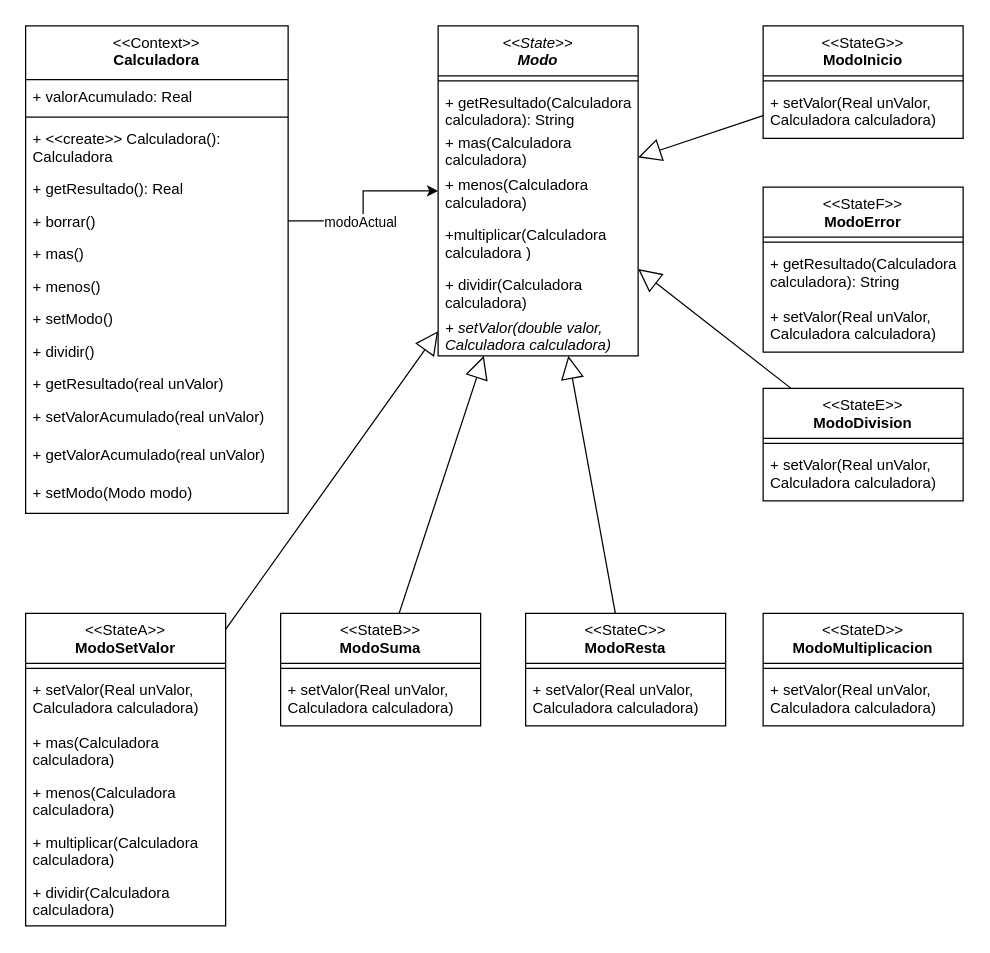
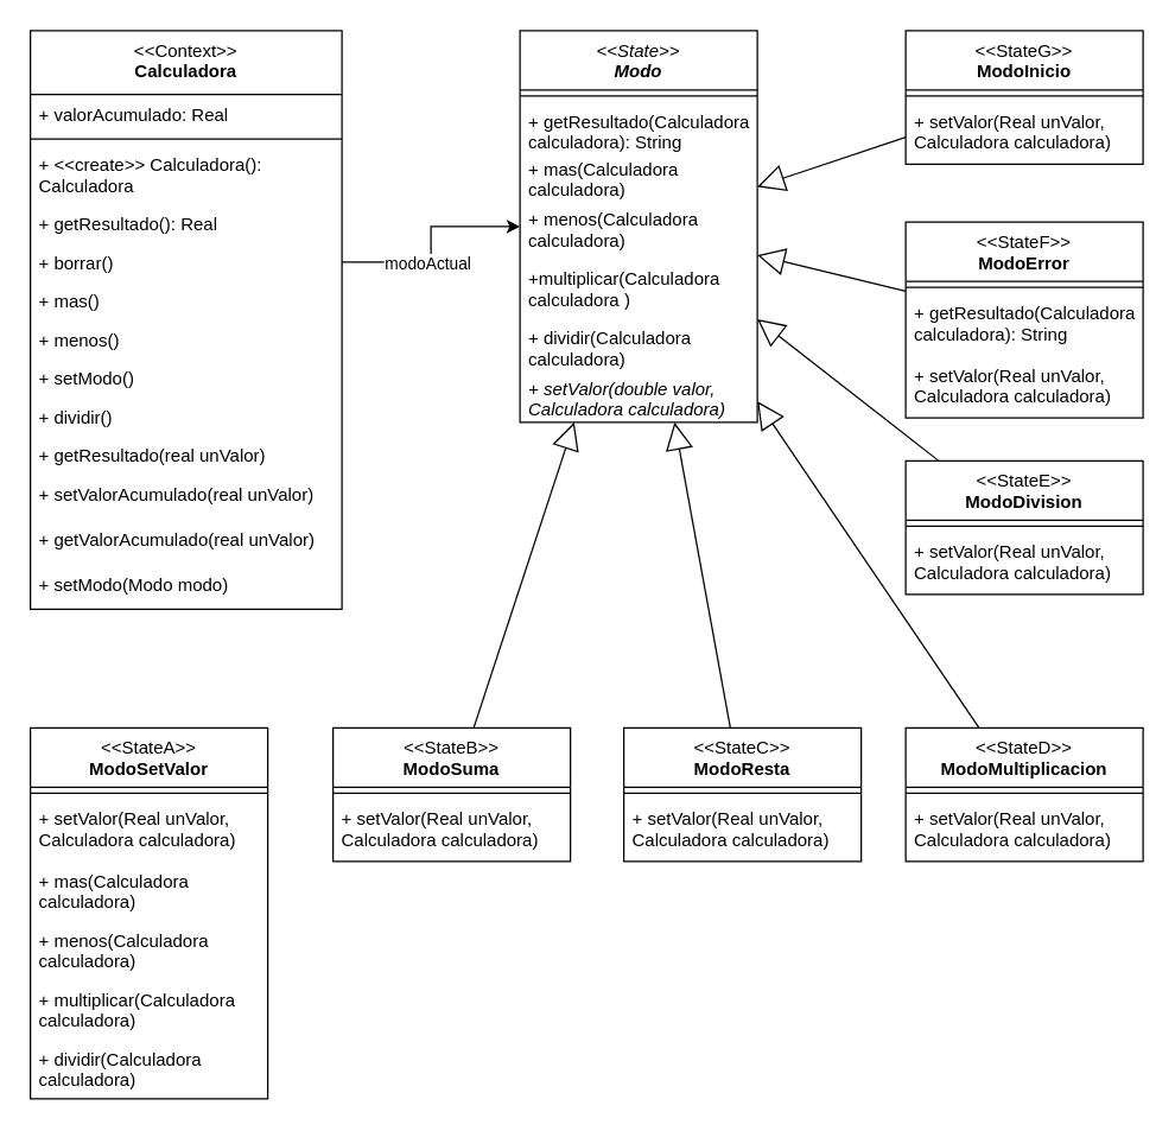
  <mxCell id="0" />
  <mxCell id="1" parent="0" />
  <mxCell id="2" value="&lt;span style=&quot;font-weight: normal;&quot;&gt;&amp;lt;&amp;lt;Context&amp;gt;&amp;gt;&lt;/span&gt;&lt;br&gt;Calculadora" style="swimlane;fontStyle=1;align=center;verticalAlign=top;childLayout=stackLayout;horizontal=1;startSize=43;horizontalStack=0;resizeParent=1;resizeParentMax=0;resizeLast=0;collapsible=1;marginBottom=0;whiteSpace=wrap;html=1;" parent="1" vertex="1"><mxGeometry x="20" y="20" width="210" height="390" as="geometry" /></mxCell>
  <mxCell id="3" value="+ valorAcumulado: Real" style="text;strokeColor=none;fillColor=none;align=left;verticalAlign=top;spacingLeft=4;spacingRight=4;overflow=hidden;rotatable=0;points=[[0,0.5],[1,0.5]];portConstraint=eastwest;whiteSpace=wrap;html=1;" parent="2" vertex="1"><mxGeometry y="43" width="210" height="26" as="geometry" /></mxCell>
  <mxCell id="4" value="" style="line;strokeWidth=1;fillColor=none;align=left;verticalAlign=middle;spacingTop=-1;spacingLeft=3;spacingRight=3;rotatable=0;labelPosition=right;points=[];portConstraint=eastwest;strokeColor=inherit;" parent="2" vertex="1"><mxGeometry y="69" width="210" height="8" as="geometry" /></mxCell>
  <mxCell id="5" value="+ &amp;lt;&amp;lt;create&amp;gt;&amp;gt; Calculadora(): Calculadora" style="text;strokeColor=none;fillColor=none;align=left;verticalAlign=top;spacingLeft=4;spacingRight=4;overflow=hidden;rotatable=0;points=[[0,0.5],[1,0.5]];portConstraint=eastwest;whiteSpace=wrap;html=1;" parent="2" vertex="1"><mxGeometry y="77" width="210" height="40" as="geometry" /></mxCell>
  <mxCell id="6" value="+ getResultado(): Real" style="text;strokeColor=none;fillColor=none;align=left;verticalAlign=top;spacingLeft=4;spacingRight=4;overflow=hidden;rotatable=0;points=[[0,0.5],[1,0.5]];portConstraint=eastwest;whiteSpace=wrap;html=1;" parent="2" vertex="1"><mxGeometry y="117" width="210" height="26" as="geometry" /></mxCell>
  <mxCell id="7" value="+ borrar()" style="text;strokeColor=none;fillColor=none;align=left;verticalAlign=top;spacingLeft=4;spacingRight=4;overflow=hidden;rotatable=0;points=[[0,0.5],[1,0.5]];portConstraint=eastwest;whiteSpace=wrap;html=1;" parent="2" vertex="1"><mxGeometry y="143" width="210" height="26" as="geometry" /></mxCell>
  <mxCell id="8" value="+ mas()" style="text;strokeColor=none;fillColor=none;align=left;verticalAlign=top;spacingLeft=4;spacingRight=4;overflow=hidden;rotatable=0;points=[[0,0.5],[1,0.5]];portConstraint=eastwest;whiteSpace=wrap;html=1;" parent="2" vertex="1"><mxGeometry y="169" width="210" height="26" as="geometry" /></mxCell>
  <mxCell id="9" value="+ menos()" style="text;strokeColor=none;fillColor=none;align=left;verticalAlign=top;spacingLeft=4;spacingRight=4;overflow=hidden;rotatable=0;points=[[0,0.5],[1,0.5]];portConstraint=eastwest;whiteSpace=wrap;html=1;" parent="2" vertex="1"><mxGeometry y="195" width="210" height="26" as="geometry" /></mxCell>
  <mxCell id="10" value="+ setModo()" style="text;strokeColor=none;fillColor=none;align=left;verticalAlign=top;spacingLeft=4;spacingRight=4;overflow=hidden;rotatable=0;points=[[0,0.5],[1,0.5]];portConstraint=eastwest;whiteSpace=wrap;html=1;" parent="2" vertex="1"><mxGeometry y="221" width="210" height="26" as="geometry" /></mxCell>
  <mxCell id="11" value="+ dividir()" style="text;strokeColor=none;fillColor=none;align=left;verticalAlign=top;spacingLeft=4;spacingRight=4;overflow=hidden;rotatable=0;points=[[0,0.5],[1,0.5]];portConstraint=eastwest;whiteSpace=wrap;html=1;" parent="2" vertex="1"><mxGeometry y="247" width="210" height="26" as="geometry" /></mxCell>
  <mxCell id="12" value="+ getResultado(real unValor)" style="text;strokeColor=none;fillColor=none;align=left;verticalAlign=top;spacingLeft=4;spacingRight=4;overflow=hidden;rotatable=0;points=[[0,0.5],[1,0.5]];portConstraint=eastwest;whiteSpace=wrap;html=1;" parent="2" vertex="1"><mxGeometry y="273" width="210" height="26" as="geometry" /></mxCell>
  <mxCell id="13" value="+ setValorAcumulado(real unValor)" style="text;strokeColor=none;fillColor=none;align=left;verticalAlign=top;spacingLeft=4;spacingRight=4;overflow=hidden;rotatable=0;points=[[0,0.5],[1,0.5]];portConstraint=eastwest;whiteSpace=wrap;html=1;" vertex="1" parent="2"><mxGeometry y="299" width="210" height="31" as="geometry" /></mxCell>
  <mxCell id="14" value="+ getValorAcumulado(real unValor)" style="text;strokeColor=none;fillColor=none;align=left;verticalAlign=top;spacingLeft=4;spacingRight=4;overflow=hidden;rotatable=0;points=[[0,0.5],[1,0.5]];portConstraint=eastwest;whiteSpace=wrap;html=1;" vertex="1" parent="2"><mxGeometry y="330" width="210" height="30" as="geometry" /></mxCell>
  <mxCell id="15" value="+ setModo(Modo modo)" style="text;strokeColor=none;fillColor=none;align=left;verticalAlign=top;spacingLeft=4;spacingRight=4;overflow=hidden;rotatable=0;points=[[0,0.5],[1,0.5]];portConstraint=eastwest;whiteSpace=wrap;html=1;" vertex="1" parent="2"><mxGeometry y="360" width="210" height="30" as="geometry" /></mxCell>
  <mxCell id="16" value="&lt;div&gt;&lt;span style=&quot;font-weight: 400;&quot;&gt;&amp;lt;&amp;lt;StateB&amp;gt;&amp;gt;&lt;/span&gt;&lt;/div&gt;ModoSuma" style="swimlane;fontStyle=1;align=center;verticalAlign=top;childLayout=stackLayout;horizontal=1;startSize=40;horizontalStack=0;resizeParent=1;resizeParentMax=0;resizeLast=0;collapsible=1;marginBottom=0;whiteSpace=wrap;html=1;" parent="1" vertex="1"><mxGeometry x="224" y="490" width="160" height="90" as="geometry" /></mxCell>
  <mxCell id="17" value="" style="line;strokeWidth=1;fillColor=none;align=left;verticalAlign=middle;spacingTop=-1;spacingLeft=3;spacingRight=3;rotatable=0;labelPosition=right;points=[];portConstraint=eastwest;strokeColor=inherit;" parent="16" vertex="1"><mxGeometry y="40" width="160" height="8" as="geometry" /></mxCell>
  <mxCell id="18" value="+ setValor(Real unValor, Calculadora calculadora)" style="text;strokeColor=none;fillColor=none;align=left;verticalAlign=top;spacingLeft=4;spacingRight=4;overflow=hidden;rotatable=0;points=[[0,0.5],[1,0.5]];portConstraint=eastwest;whiteSpace=wrap;html=1;" vertex="1" parent="16"><mxGeometry y="48" width="160" height="42" as="geometry" /></mxCell>
  <mxCell id="19" value="&lt;div&gt;&lt;span style=&quot;font-weight: 400;&quot;&gt;&amp;lt;&amp;lt;StateC&amp;gt;&amp;gt;&lt;/span&gt;&lt;/div&gt;ModoResta" style="swimlane;fontStyle=1;align=center;verticalAlign=top;childLayout=stackLayout;horizontal=1;startSize=40;horizontalStack=0;resizeParent=1;resizeParentMax=0;resizeLast=0;collapsible=1;marginBottom=0;whiteSpace=wrap;html=1;" parent="1" vertex="1"><mxGeometry x="420" y="490" width="160" height="90" as="geometry" /></mxCell>
  <mxCell id="20" value="" style="line;strokeWidth=1;fillColor=none;align=left;verticalAlign=middle;spacingTop=-1;spacingLeft=3;spacingRight=3;rotatable=0;labelPosition=right;points=[];portConstraint=eastwest;strokeColor=inherit;" parent="19" vertex="1"><mxGeometry y="40" width="160" height="8" as="geometry" /></mxCell>
  <mxCell id="21" value="+ setValor(Real unValor, Calculadora calculadora)" style="text;strokeColor=none;fillColor=none;align=left;verticalAlign=top;spacingLeft=4;spacingRight=4;overflow=hidden;rotatable=0;points=[[0,0.5],[1,0.5]];portConstraint=eastwest;whiteSpace=wrap;html=1;" vertex="1" parent="19"><mxGeometry y="48" width="160" height="42" as="geometry" /></mxCell>
  <mxCell id="22" value="&lt;span style=&quot;font-weight: normal;&quot;&gt;&amp;lt;&amp;lt;StateA&amp;gt;&amp;gt;&lt;/span&gt;&lt;br&gt;ModoSetValor" style="swimlane;fontStyle=1;align=center;verticalAlign=top;childLayout=stackLayout;horizontal=1;startSize=40;horizontalStack=0;resizeParent=1;resizeParentMax=0;resizeLast=0;collapsible=1;marginBottom=0;whiteSpace=wrap;html=1;" parent="1" vertex="1"><mxGeometry x="20" y="490" width="160" height="250" as="geometry" /></mxCell>
  <mxCell id="23" value="" style="line;strokeWidth=1;fillColor=none;align=left;verticalAlign=middle;spacingTop=-1;spacingLeft=3;spacingRight=3;rotatable=0;labelPosition=right;points=[];portConstraint=eastwest;strokeColor=inherit;" parent="22" vertex="1"><mxGeometry y="40" width="160" height="8" as="geometry" /></mxCell>
  <mxCell id="24" value="+ setValor(Real unValor, Calculadora calculadora)" style="text;strokeColor=none;fillColor=none;align=left;verticalAlign=top;spacingLeft=4;spacingRight=4;overflow=hidden;rotatable=0;points=[[0,0.5],[1,0.5]];portConstraint=eastwest;whiteSpace=wrap;html=1;" vertex="1" parent="22"><mxGeometry y="48" width="160" height="42" as="geometry" /></mxCell>
  <mxCell id="25" value="+ mas(Calculadora calculadora)" style="text;strokeColor=none;fillColor=none;align=left;verticalAlign=top;spacingLeft=4;spacingRight=4;overflow=hidden;rotatable=0;points=[[0,0.5],[1,0.5]];portConstraint=eastwest;whiteSpace=wrap;html=1;" parent="22" vertex="1"><mxGeometry y="90" width="160" height="40" as="geometry" /></mxCell>
  <mxCell id="26" value="+ menos(Calculadora calculadora)" style="text;strokeColor=none;fillColor=none;align=left;verticalAlign=top;spacingLeft=4;spacingRight=4;overflow=hidden;rotatable=0;points=[[0,0.5],[1,0.5]];portConstraint=eastwest;whiteSpace=wrap;html=1;" vertex="1" parent="22"><mxGeometry y="130" width="160" height="40" as="geometry" /></mxCell>
  <mxCell id="27" value="+ multiplicar(Calculadora calculadora)" style="text;strokeColor=none;fillColor=none;align=left;verticalAlign=top;spacingLeft=4;spacingRight=4;overflow=hidden;rotatable=0;points=[[0,0.5],[1,0.5]];portConstraint=eastwest;whiteSpace=wrap;html=1;" vertex="1" parent="22"><mxGeometry y="170" width="160" height="40" as="geometry" /></mxCell>
  <mxCell id="28" value="+ dividir(Calculadora calculadora)" style="text;strokeColor=none;fillColor=none;align=left;verticalAlign=top;spacingLeft=4;spacingRight=4;overflow=hidden;rotatable=0;points=[[0,0.5],[1,0.5]];portConstraint=eastwest;whiteSpace=wrap;html=1;" vertex="1" parent="22"><mxGeometry y="210" width="160" height="40" as="geometry" /></mxCell>
  <mxCell id="29" value="&lt;span style=&quot;font-weight: 400;&quot;&gt;&amp;lt;&amp;lt;StateF&amp;gt;&amp;gt;&lt;/span&gt;&lt;br&gt;ModoError" style="swimlane;fontStyle=1;align=center;verticalAlign=top;childLayout=stackLayout;horizontal=1;startSize=40;horizontalStack=0;resizeParent=1;resizeParentMax=0;resizeLast=0;collapsible=1;marginBottom=0;whiteSpace=wrap;html=1;" parent="1" vertex="1"><mxGeometry x="610" y="149" width="160" height="132" as="geometry" /></mxCell>
  <mxCell id="30" value="" style="line;strokeWidth=1;fillColor=none;align=left;verticalAlign=middle;spacingTop=-1;spacingLeft=3;spacingRight=3;rotatable=0;labelPosition=right;points=[];portConstraint=eastwest;strokeColor=inherit;" parent="29" vertex="1"><mxGeometry y="40" width="160" height="8" as="geometry" /></mxCell>
  <mxCell id="31" value="+ getResultado(Calculadora calculadora): String" style="text;strokeColor=none;fillColor=none;align=left;verticalAlign=top;spacingLeft=4;spacingRight=4;overflow=hidden;rotatable=0;points=[[0,0.5],[1,0.5]];portConstraint=eastwest;whiteSpace=wrap;html=1;" parent="29" vertex="1"><mxGeometry y="48" width="160" height="42" as="geometry" /></mxCell>
  <mxCell id="32" value="+ setValor(Real unValor, Calculadora calculadora)" style="text;strokeColor=none;fillColor=none;align=left;verticalAlign=top;spacingLeft=4;spacingRight=4;overflow=hidden;rotatable=0;points=[[0,0.5],[1,0.5]];portConstraint=eastwest;whiteSpace=wrap;html=1;" vertex="1" parent="29"><mxGeometry y="90" width="160" height="42" as="geometry" /></mxCell>
  <mxCell id="33" value="&lt;div&gt;&lt;span style=&quot;font-weight: normal;&quot;&gt;&amp;lt;&amp;lt;State&amp;gt;&amp;gt;&lt;/span&gt;&lt;/div&gt;Modo" style="swimlane;fontStyle=3;align=center;verticalAlign=top;childLayout=stackLayout;horizontal=1;startSize=40;horizontalStack=0;resizeParent=1;resizeParentMax=0;resizeLast=0;collapsible=1;marginBottom=0;whiteSpace=wrap;html=1;" parent="1" vertex="1"><mxGeometry x="350" y="20" width="160" height="264" as="geometry" /></mxCell>
  <mxCell id="34" value="" style="line;strokeWidth=1;fillColor=none;align=left;verticalAlign=middle;spacingTop=-1;spacingLeft=3;spacingRight=3;rotatable=0;labelPosition=right;points=[];portConstraint=eastwest;strokeColor=inherit;" parent="33" vertex="1"><mxGeometry y="40" width="160" height="8" as="geometry" /></mxCell>
  <mxCell id="35" value="+ getResultado(Calculadora calculadora): String" style="text;strokeColor=none;fillColor=none;align=left;verticalAlign=top;spacingLeft=4;spacingRight=4;overflow=hidden;rotatable=0;points=[[0,0.5],[1,0.5]];portConstraint=eastwest;whiteSpace=wrap;html=1;" parent="33" vertex="1"><mxGeometry y="48" width="160" height="32" as="geometry" /></mxCell>
  <mxCell id="36" value="+ mas(Calculadora calculadora)" style="text;strokeColor=none;fillColor=none;align=left;verticalAlign=top;spacingLeft=4;spacingRight=4;overflow=hidden;rotatable=0;points=[[0,0.5],[1,0.5]];portConstraint=eastwest;whiteSpace=wrap;html=1;" parent="33" vertex="1"><mxGeometry y="80" width="160" height="34" as="geometry" /></mxCell>
  <mxCell id="37" value="+ menos(Calculadora calculadora)" style="text;strokeColor=none;fillColor=none;align=left;verticalAlign=top;spacingLeft=4;spacingRight=4;overflow=hidden;rotatable=0;points=[[0,0.5],[1,0.5]];portConstraint=eastwest;whiteSpace=wrap;html=1;" parent="33" vertex="1"><mxGeometry y="114" width="160" height="40" as="geometry" /></mxCell>
  <mxCell id="38" value="+multiplicar(Calculadora calculadora )" style="text;strokeColor=none;fillColor=none;align=left;verticalAlign=top;spacingLeft=4;spacingRight=4;overflow=hidden;rotatable=0;points=[[0,0.5],[1,0.5]];portConstraint=eastwest;whiteSpace=wrap;html=1;" parent="33" vertex="1"><mxGeometry y="154" width="160" height="40" as="geometry" /></mxCell>
  <mxCell id="39" value="+ dividir(Calculadora calculadora)" style="text;strokeColor=none;fillColor=none;align=left;verticalAlign=top;spacingLeft=4;spacingRight=4;overflow=hidden;rotatable=0;points=[[0,0.5],[1,0.5]];portConstraint=eastwest;whiteSpace=wrap;html=1;" parent="33" vertex="1"><mxGeometry y="194" width="160" height="34" as="geometry" /></mxCell>
  <mxCell id="40" value="+ setValor(double valor, Calculadora calculadora)" style="text;strokeColor=none;fillColor=none;align=left;verticalAlign=top;spacingLeft=4;spacingRight=4;overflow=hidden;rotatable=0;points=[[0,0.5],[1,0.5]];portConstraint=eastwest;whiteSpace=wrap;html=1;fontStyle=2" parent="33" vertex="1"><mxGeometry y="228" width="160" height="36" as="geometry" /></mxCell>
  <mxCell id="41" style="edgeStyle=orthogonalEdgeStyle;rounded=0;orthogonalLoop=1;jettySize=auto;html=1;exitX=1;exitY=0.5;exitDx=0;exitDy=0;" parent="1" source="7" target="33" edge="1"><mxGeometry relative="1" as="geometry" /></mxCell>
  <mxCell id="42" value="modoActual" style="edgeLabel;html=1;align=center;verticalAlign=middle;resizable=0;points=[];" parent="41" vertex="1" connectable="0"><mxGeometry x="-0.204" relative="1" as="geometry"><mxPoint as="offset" /></mxGeometry></mxCell>
+ <mxCell id="43" value="" style="endArrow=block;endSize=16;endFill=0;html=1;rounded=0;" parent="1" source="29" target="33" edge="1"><mxGeometry width="160" relative="1" as="geometry"><mxPoint x="510" y="390" as="sourcePoint" /><mxPoint x="670" y="390" as="targetPoint" /></mxGeometry></mxCell>
+ <mxCell id="44" value="" style="endArrow=block;endSize=16;endFill=0;html=1;rounded=0;" parent="1" source="49" target="33" edge="1"><mxGeometry width="160" relative="1" as="geometry"><mxPoint x="800" y="572" as="sourcePoint" /><mxPoint x="580" y="335" as="targetPoint" /></mxGeometry></mxCell>
  <mxCell id="45" value="" style="endArrow=block;endSize=16;endFill=0;html=1;rounded=0;" parent="1" source="52" target="33" edge="1"><mxGeometry width="160" relative="1" as="geometry"><mxPoint x="790" y="562" as="sourcePoint" /><mxPoint x="570" y="325" as="targetPoint" /></mxGeometry></mxCell>
  <mxCell id="46" value="" style="endArrow=block;endSize=16;endFill=0;html=1;rounded=0;" parent="1" source="19" target="33" edge="1"><mxGeometry width="160" relative="1" as="geometry"><mxPoint x="219.996" y="555" as="sourcePoint" /><mxPoint x="345.14" y="372" as="targetPoint" /></mxGeometry></mxCell>
  <mxCell id="47" value="" style="endArrow=block;endSize=16;endFill=0;html=1;rounded=0;" parent="1" source="16" target="33" edge="1"><mxGeometry width="160" relative="1" as="geometry"><mxPoint x="353" y="540" as="sourcePoint" /><mxPoint x="441" y="347" as="targetPoint" /></mxGeometry></mxCell>
- <mxCell id="48" value="" style="endArrow=block;endSize=16;endFill=0;html=1;rounded=0;" parent="1" source="22" target="33" edge="1"><mxGeometry width="160" relative="1" as="geometry"><mxPoint x="190" y="562" as="sourcePoint" /><mxPoint x="410" y="325" as="targetPoint" /></mxGeometry></mxCell>
  <mxCell id="49" value="&lt;div&gt;&lt;span style=&quot;font-weight: 400;&quot;&gt;&amp;lt;&amp;lt;StateD&amp;gt;&amp;gt;&lt;/span&gt;&lt;/div&gt;ModoMultiplicacion" style="swimlane;fontStyle=1;align=center;verticalAlign=top;childLayout=stackLayout;horizontal=1;startSize=40;horizontalStack=0;resizeParent=1;resizeParentMax=0;resizeLast=0;collapsible=1;marginBottom=0;whiteSpace=wrap;html=1;" parent="1" vertex="1"><mxGeometry x="610" y="490" width="160" height="90" as="geometry" /></mxCell>
  <mxCell id="50" value="" style="line;strokeWidth=1;fillColor=none;align=left;verticalAlign=middle;spacingTop=-1;spacingLeft=3;spacingRight=3;rotatable=0;labelPosition=right;points=[];portConstraint=eastwest;strokeColor=inherit;" parent="49" vertex="1"><mxGeometry y="40" width="160" height="8" as="geometry" /></mxCell>
  <mxCell id="51" value="+ setValor(Real unValor, Calculadora calculadora)" style="text;strokeColor=none;fillColor=none;align=left;verticalAlign=top;spacingLeft=4;spacingRight=4;overflow=hidden;rotatable=0;points=[[0,0.5],[1,0.5]];portConstraint=eastwest;whiteSpace=wrap;html=1;" vertex="1" parent="49"><mxGeometry y="48" width="160" height="42" as="geometry" /></mxCell>
  <mxCell id="52" value="&lt;div&gt;&lt;span style=&quot;font-weight: 400;&quot;&gt;&amp;lt;&amp;lt;StateE&amp;gt;&amp;gt;&lt;/span&gt;&lt;/div&gt;ModoDivision" style="swimlane;fontStyle=1;align=center;verticalAlign=top;childLayout=stackLayout;horizontal=1;startSize=40;horizontalStack=0;resizeParent=1;resizeParentMax=0;resizeLast=0;collapsible=1;marginBottom=0;whiteSpace=wrap;html=1;" parent="1" vertex="1"><mxGeometry x="610" y="310" width="160" height="90" as="geometry" /></mxCell>
  <mxCell id="53" value="" style="line;strokeWidth=1;fillColor=none;align=left;verticalAlign=middle;spacingTop=-1;spacingLeft=3;spacingRight=3;rotatable=0;labelPosition=right;points=[];portConstraint=eastwest;strokeColor=inherit;" parent="52" vertex="1"><mxGeometry y="40" width="160" height="8" as="geometry" /></mxCell>
  <mxCell id="54" value="+ setValor(Real unValor, Calculadora calculadora)" style="text;strokeColor=none;fillColor=none;align=left;verticalAlign=top;spacingLeft=4;spacingRight=4;overflow=hidden;rotatable=0;points=[[0,0.5],[1,0.5]];portConstraint=eastwest;whiteSpace=wrap;html=1;" vertex="1" parent="52"><mxGeometry y="48" width="160" height="42" as="geometry" /></mxCell>
  <mxCell id="55" value="&lt;span style=&quot;font-weight: 400;&quot;&gt;&amp;lt;&amp;lt;StateG&amp;gt;&amp;gt;&lt;/span&gt;&lt;br&gt;ModoInicio" style="swimlane;fontStyle=1;align=center;verticalAlign=top;childLayout=stackLayout;horizontal=1;startSize=40;horizontalStack=0;resizeParent=1;resizeParentMax=0;resizeLast=0;collapsible=1;marginBottom=0;whiteSpace=wrap;html=1;" vertex="1" parent="1"><mxGeometry x="610" y="20" width="160" height="90" as="geometry" /></mxCell>
  <mxCell id="56" value="" style="line;strokeWidth=1;fillColor=none;align=left;verticalAlign=middle;spacingTop=-1;spacingLeft=3;spacingRight=3;rotatable=0;labelPosition=right;points=[];portConstraint=eastwest;strokeColor=inherit;" vertex="1" parent="55"><mxGeometry y="40" width="160" height="8" as="geometry" /></mxCell>
  <mxCell id="57" value="+ setValor(Real unValor, Calculadora calculadora)" style="text;strokeColor=none;fillColor=none;align=left;verticalAlign=top;spacingLeft=4;spacingRight=4;overflow=hidden;rotatable=0;points=[[0,0.5],[1,0.5]];portConstraint=eastwest;whiteSpace=wrap;html=1;" vertex="1" parent="55"><mxGeometry y="48" width="160" height="42" as="geometry" /></mxCell>
  <mxCell id="58" value="" style="endArrow=block;endSize=16;endFill=0;html=1;rounded=0;" edge="1" parent="1" source="55" target="33"><mxGeometry width="160" relative="1" as="geometry"><mxPoint x="620" y="150" as="sourcePoint" /><mxPoint x="520" y="157" as="targetPoint" /></mxGeometry></mxCell>
